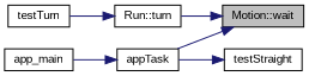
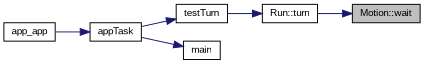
  digraph {
    fontname="Liberation Sans"
    rankdir=RL
    node [color=black fillcolor=white fontname="Liberation Sans" fontsize=10 shape=record style=filled]
    edge [color=midnightblue dir=back fontname="Liberation Sans" fontsize=10 labelfontname=Helvetica labelfontsize=10 style=solid]
    n1 [fillcolor=grey75 fontcolor=black height=0.2 label="Motion::wait" width=0.4]
    n2 [height=0.2 label="Run::turn" width=0.4]
    n3 [height=0.2 label=testTurn width=0.4]
-   n4 [height=0.2 label=testStraight width=0.4]
+   n4 [height=0.2 label=main width=0.4]
    n5 [height=0.2 label=appTask width=0.4]
-   n6 [height=0.2 label=app_main width=0.4]
+   n6 [height=0.2 label=app_app width=0.4]
    n1 -> n2
    n2 -> n3
-   n1 -> n5
+   n3 -> n5
    n4 -> n5
    n5 -> n6
  }
